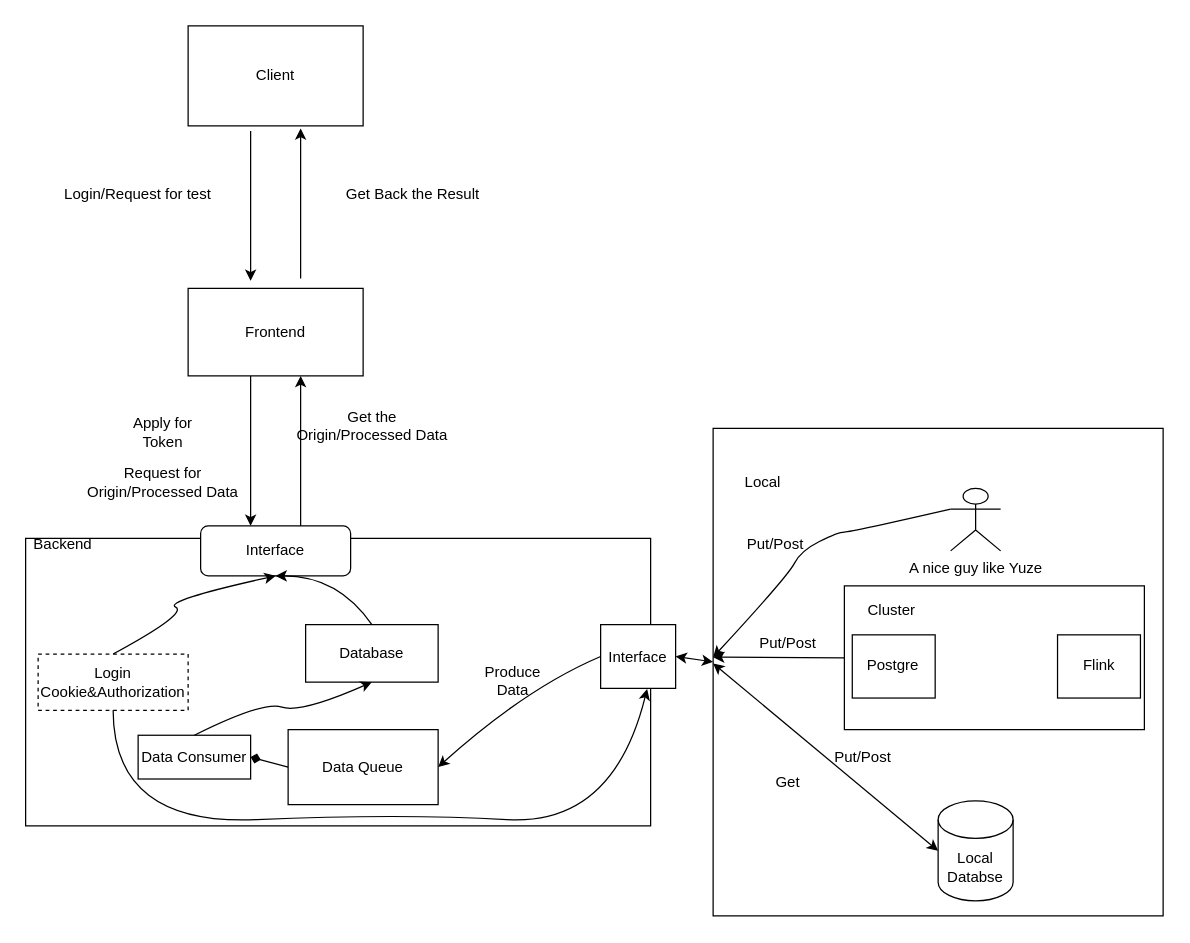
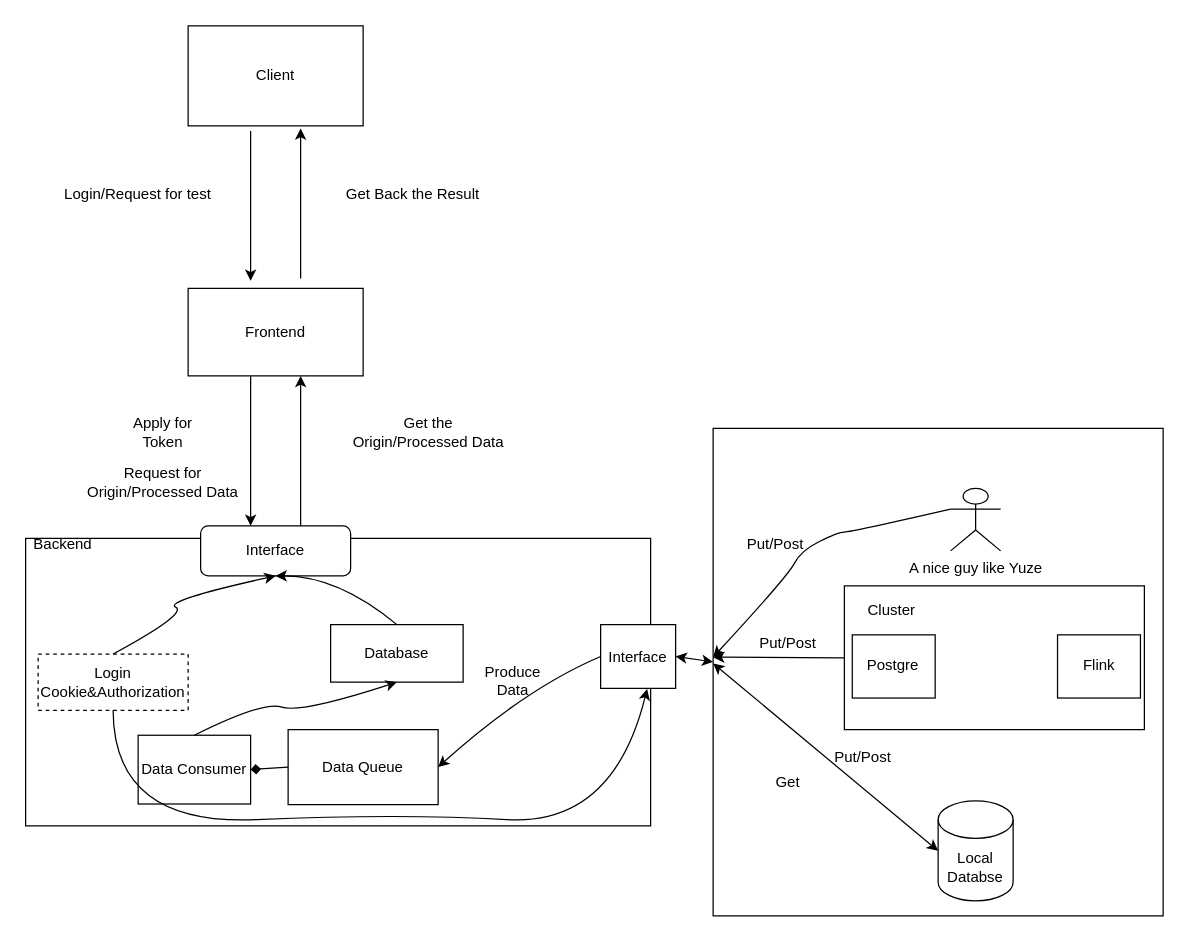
  <mxCell id="0" />
  <mxCell id="1" parent="0" />
  <mxCell id="2" value="" style="rounded=0;whiteSpace=wrap;html=1;" parent="1" vertex="1"><mxGeometry x="570" y="342" width="360" height="390" as="geometry" /></mxCell>
  <mxCell id="3" value="Frontend" style="rounded=0;whiteSpace=wrap;html=1;" parent="1" vertex="1"><mxGeometry x="150" y="230" width="140" height="70" as="geometry" /></mxCell>
  <mxCell id="4" value="Client" style="rounded=0;whiteSpace=wrap;html=1;" parent="1" vertex="1"><mxGeometry x="150" y="20" width="140" height="80" as="geometry" /></mxCell>
  <mxCell id="5" value="" style="endArrow=classic;html=1;rounded=0;" parent="1" edge="1"><mxGeometry width="50" height="50" relative="1" as="geometry"><mxPoint x="240" y="222" as="sourcePoint" /><mxPoint x="240" y="102" as="targetPoint" /></mxGeometry></mxCell>
  <mxCell id="6" value="" style="endArrow=classic;html=1;rounded=0;" parent="1" edge="1"><mxGeometry width="50" height="50" relative="1" as="geometry"><mxPoint x="200" y="104" as="sourcePoint" /><mxPoint x="200" y="224" as="targetPoint" /></mxGeometry></mxCell>
  <mxCell id="7" value="Login/Request for test" style="text;html=1;strokeColor=none;fillColor=none;align=center;verticalAlign=middle;whiteSpace=wrap;rounded=0;" parent="1" vertex="1"><mxGeometry x="40" y="140" width="140" height="30" as="geometry" /></mxCell>
  <mxCell id="8" value="Get Back the Result" style="text;html=1;strokeColor=none;fillColor=none;align=center;verticalAlign=middle;whiteSpace=wrap;rounded=0;" parent="1" vertex="1"><mxGeometry x="270" y="140" width="120" height="30" as="geometry" /></mxCell>
  <mxCell id="9" value="" style="rounded=0;whiteSpace=wrap;html=1;" parent="1" vertex="1"><mxGeometry x="20" y="430" width="500" height="230" as="geometry" /></mxCell>
  <mxCell id="10" value="" style="endArrow=classic;html=1;rounded=0;" parent="1" edge="1"><mxGeometry width="50" height="50" relative="1" as="geometry"><mxPoint x="200" y="300" as="sourcePoint" /><mxPoint x="200" y="420" as="targetPoint" /></mxGeometry></mxCell>
  <mxCell id="11" value="" style="endArrow=classic;html=1;rounded=0;" parent="1" edge="1"><mxGeometry width="50" height="50" relative="1" as="geometry"><mxPoint x="240" y="420" as="sourcePoint" /><mxPoint x="240" y="300" as="targetPoint" /></mxGeometry></mxCell>
  <mxCell id="12" value="Login Cookie&amp;amp;Authorization" style="rounded=0;whiteSpace=wrap;html=1;dashed=1;" parent="1" vertex="1"><mxGeometry x="30" y="522.5" width="120" height="45" as="geometry" /></mxCell>
  <mxCell id="13" value="Backend" style="text;html=1;strokeColor=none;fillColor=none;align=center;verticalAlign=middle;whiteSpace=wrap;rounded=0;" parent="1" vertex="1"><mxGeometry x="20" y="420" width="60" height="30" as="geometry" /></mxCell>
  <mxCell id="14" value="Data Queue" style="rounded=0;whiteSpace=wrap;html=1;" parent="1" vertex="1"><mxGeometry x="230" y="583" width="120" height="60" as="geometry" /></mxCell>
- <mxCell id="15" value="Data Consumer" style="rounded=0;whiteSpace=wrap;html=1;" parent="1" vertex="1"><mxGeometry x="110" y="587.5" width="90" height="35" as="geometry" /></mxCell>
+ <mxCell id="15" value="Data Consumer" style="rounded=0;whiteSpace=wrap;html=1;" parent="1" vertex="1"><mxGeometry x="110" y="587.5" width="90" height="55" as="geometry" /></mxCell>
  <mxCell id="16" value="" style="endArrow=diamond;html=1;rounded=0;entryX=1;entryY=0.5;entryDx=0;entryDy=0;exitX=0;exitY=0.5;exitDx=0;exitDy=0;" parent="1" source="14" target="15" edge="1"><mxGeometry width="50" height="50" relative="1" as="geometry"><mxPoint x="239.5" y="517" as="sourcePoint" /><mxPoint x="240" y="502" as="targetPoint" /></mxGeometry></mxCell>
- <mxCell id="17" value="Database" style="rounded=0;whiteSpace=wrap;html=1;" parent="1" vertex="1"><mxGeometry x="244" y="499" width="106" height="46" as="geometry" /></mxCell>
- <mxCell id="18" value="Get the Origin/Processed Data" style="text;html=1;strokeColor=none;fillColor=none;align=center;verticalAlign=middle;whiteSpace=wrap;rounded=0;" parent="1" vertex="1"><mxGeometry x="230" y="325" width="135" height="30" as="geometry" /></mxCell>
+ <mxCell id="17" value="Database" style="rounded=0;whiteSpace=wrap;html=1;" parent="1" vertex="1"><mxGeometry x="264" y="499" width="106" height="46" as="geometry" /></mxCell>
+ <mxCell id="18" value="Get the Origin/Processed Data" style="text;html=1;strokeColor=none;fillColor=none;align=center;verticalAlign=middle;whiteSpace=wrap;rounded=0;" parent="1" vertex="1"><mxGeometry x="275" y="330" width="135" height="30" as="geometry" /></mxCell>
  <mxCell id="19" value="Apply for Token" style="text;html=1;strokeColor=none;fillColor=none;align=center;verticalAlign=middle;whiteSpace=wrap;rounded=0;" parent="1" vertex="1"><mxGeometry x="100" y="330" width="60" height="30" as="geometry" /></mxCell>
  <mxCell id="20" value="Request for Origin/Processed Data" style="text;html=1;strokeColor=none;fillColor=none;align=center;verticalAlign=middle;whiteSpace=wrap;rounded=0;" parent="1" vertex="1"><mxGeometry x="60" y="370" width="140" height="30" as="geometry" /></mxCell>
  <mxCell id="21" value="Interface" style="rounded=0;whiteSpace=wrap;html=1;" parent="1" vertex="1"><mxGeometry x="480" y="499" width="60" height="51" as="geometry" /></mxCell>
  <mxCell id="22" value="" style="endArrow=classic;startArrow=classic;html=1;rounded=0;exitX=1;exitY=0.5;exitDx=0;exitDy=0;entryX=0;entryY=0.479;entryDx=0;entryDy=0;entryPerimeter=0;" parent="1" source="21" target="2" edge="1"><mxGeometry width="50" height="50" relative="1" as="geometry"><mxPoint x="446" y="539" as="sourcePoint" /><mxPoint x="570" y="525" as="targetPoint" /></mxGeometry></mxCell>
- <mxCell id="23" value="Local" style="text;html=1;strokeColor=none;fillColor=none;align=center;verticalAlign=middle;whiteSpace=wrap;rounded=0;" parent="1" vertex="1"><mxGeometry x="580" y="370" width="60" height="30" as="geometry" /></mxCell>
  <mxCell id="24" value="A nice guy like Yuze" style="shape=umlActor;verticalLabelPosition=bottom;verticalAlign=top;html=1;outlineConnect=0;" parent="1" vertex="1"><mxGeometry x="760" y="390" width="40" height="50" as="geometry" /></mxCell>
  <mxCell id="25" value="" style="group" parent="1" vertex="1" connectable="0"><mxGeometry x="675" y="468" width="240" height="115" as="geometry" /></mxCell>
  <mxCell id="26" value="" style="rounded=0;whiteSpace=wrap;html=1;" parent="25" vertex="1"><mxGeometry width="240" height="115" as="geometry" /></mxCell>
  <mxCell id="27" value="Cluster" style="text;html=1;strokeColor=none;fillColor=none;align=center;verticalAlign=middle;whiteSpace=wrap;rounded=0;" parent="25" vertex="1"><mxGeometry y="1.264" width="75.789" height="37.912" as="geometry" /></mxCell>
  <mxCell id="28" value="Postgre" style="rounded=0;whiteSpace=wrap;html=1;" parent="25" vertex="1"><mxGeometry x="6.316" y="39.176" width="66.316" height="50.549" as="geometry" /></mxCell>
  <mxCell id="29" value="Flink" style="rounded=0;whiteSpace=wrap;html=1;" parent="25" vertex="1"><mxGeometry x="170.526" y="39.176" width="66.316" height="50.549" as="geometry" /></mxCell>
  <mxCell id="30" value="" style="curved=1;endArrow=classic;html=1;rounded=0;entryX=0;entryY=0.5;entryDx=0;entryDy=0;exitX=0;exitY=0.333;exitDx=0;exitDy=0;exitPerimeter=0;" parent="1" source="24" edge="1"><mxGeometry width="50" height="50" relative="1" as="geometry"><mxPoint x="680" y="470" as="sourcePoint" /><mxPoint x="570" y="525" as="targetPoint" /><Array as="points"><mxPoint x="680" y="425" /><mxPoint x="670" y="425" /><mxPoint x="640" y="440" /><mxPoint x="630" y="460" /></Array></mxGeometry></mxCell>
  <mxCell id="31" value="Put/Post" style="text;html=1;strokeColor=none;fillColor=none;align=center;verticalAlign=middle;whiteSpace=wrap;rounded=0;" parent="1" vertex="1"><mxGeometry x="590" y="420" width="60" height="30" as="geometry" /></mxCell>
  <mxCell id="32" value="" style="endArrow=classic;html=1;rounded=0;entryX=0;entryY=0.5;entryDx=0;entryDy=0;exitX=0;exitY=0.5;exitDx=0;exitDy=0;" parent="1" source="26" edge="1"><mxGeometry width="50" height="50" relative="1" as="geometry"><mxPoint x="680" y="470" as="sourcePoint" /><mxPoint x="570" y="525" as="targetPoint" /></mxGeometry></mxCell>
  <mxCell id="33" value="Put/Post" style="text;html=1;strokeColor=none;fillColor=none;align=center;verticalAlign=middle;whiteSpace=wrap;rounded=0;" parent="1" vertex="1"><mxGeometry x="600" y="499" width="60" height="30" as="geometry" /></mxCell>
  <mxCell id="34" value="Local Databse" style="shape=cylinder3;whiteSpace=wrap;html=1;boundedLbl=1;backgroundOutline=1;size=15;" parent="1" vertex="1"><mxGeometry x="750" y="640" width="60" height="80" as="geometry" /></mxCell>
  <mxCell id="35" value="" style="endArrow=classic;startArrow=classic;html=1;rounded=0;entryX=0;entryY=0.5;entryDx=0;entryDy=0;entryPerimeter=0;" parent="1" target="34" edge="1"><mxGeometry width="50" height="50" relative="1" as="geometry"><mxPoint x="570" y="530" as="sourcePoint" /><mxPoint x="850" y="490" as="targetPoint" /></mxGeometry></mxCell>
  <mxCell id="36" value="Put/Post" style="text;html=1;strokeColor=none;fillColor=none;align=center;verticalAlign=middle;whiteSpace=wrap;rounded=0;" parent="1" vertex="1"><mxGeometry x="660" y="590" width="60" height="30" as="geometry" /></mxCell>
  <mxCell id="37" value="Get" style="text;html=1;strokeColor=none;fillColor=none;align=center;verticalAlign=middle;whiteSpace=wrap;rounded=0;" parent="1" vertex="1"><mxGeometry x="600" y="610" width="60" height="30" as="geometry" /></mxCell>
  <mxCell id="38" value="" style="curved=1;endArrow=classic;html=1;rounded=0;exitX=0.5;exitY=0;exitDx=0;exitDy=0;entryX=0.5;entryY=1;entryDx=0;entryDy=0;" edge="1" parent="1" source="15" target="17"><mxGeometry width="50" height="50" relative="1" as="geometry"><mxPoint x="370" y="480" as="sourcePoint" /><mxPoint x="420" y="430" as="targetPoint" /><Array as="points"><mxPoint x="210" y="560" /><mxPoint x="240" y="570" /></Array></mxGeometry></mxCell>
  <mxCell id="39" value="Interface" style="rounded=1;whiteSpace=wrap;html=1;" vertex="1" parent="1"><mxGeometry x="160" y="420" width="120" height="40" as="geometry" /></mxCell>
  <mxCell id="40" value="" style="curved=1;endArrow=classic;html=1;rounded=0;entryX=0.5;entryY=1;entryDx=0;entryDy=0;exitX=0.5;exitY=0;exitDx=0;exitDy=0;" edge="1" parent="1" source="17" target="39"><mxGeometry width="50" height="50" relative="1" as="geometry"><mxPoint x="270" y="510" as="sourcePoint" /><mxPoint x="320" y="460" as="targetPoint" /><Array as="points"><mxPoint x="270" y="460" /></Array></mxGeometry></mxCell>
  <mxCell id="41" value="" style="curved=1;endArrow=classic;html=1;rounded=0;exitX=0.5;exitY=0;exitDx=0;exitDy=0;entryX=0.5;entryY=1;entryDx=0;entryDy=0;" edge="1" parent="1" source="12" target="39"><mxGeometry width="50" height="50" relative="1" as="geometry"><mxPoint x="370" y="480" as="sourcePoint" /><mxPoint x="420" y="430" as="targetPoint" /><Array as="points"><mxPoint x="150" y="490" /><mxPoint x="130" y="480" /></Array></mxGeometry></mxCell>
  <mxCell id="42" value="" style="curved=1;endArrow=classic;html=1;rounded=0;exitX=0.5;exitY=1;exitDx=0;exitDy=0;entryX=0.62;entryY=1.008;entryDx=0;entryDy=0;entryPerimeter=0;" edge="1" parent="1" source="12" target="21"><mxGeometry width="50" height="50" relative="1" as="geometry"><mxPoint x="370" y="480" as="sourcePoint" /><mxPoint x="420" y="430" as="targetPoint" /><Array as="points"><mxPoint x="90" y="660" /><mxPoint x="320" y="650" /><mxPoint x="490" y="660" /></Array></mxGeometry></mxCell>
  <mxCell id="43" value="" style="curved=1;endArrow=classic;html=1;rounded=0;exitX=0;exitY=0.5;exitDx=0;exitDy=0;entryX=1;entryY=0.5;entryDx=0;entryDy=0;" edge="1" parent="1" source="21" target="14"><mxGeometry width="50" height="50" relative="1" as="geometry"><mxPoint x="530" y="360" as="sourcePoint" /><mxPoint x="580" y="310" as="targetPoint" /><Array as="points"><mxPoint x="420" y="550" /></Array></mxGeometry></mxCell>
  <mxCell id="44" value="Produce Data" style="text;html=1;strokeColor=none;fillColor=none;align=center;verticalAlign=middle;whiteSpace=wrap;rounded=0;" vertex="1" parent="1"><mxGeometry x="380" y="529" width="60" height="30" as="geometry" /></mxCell>
